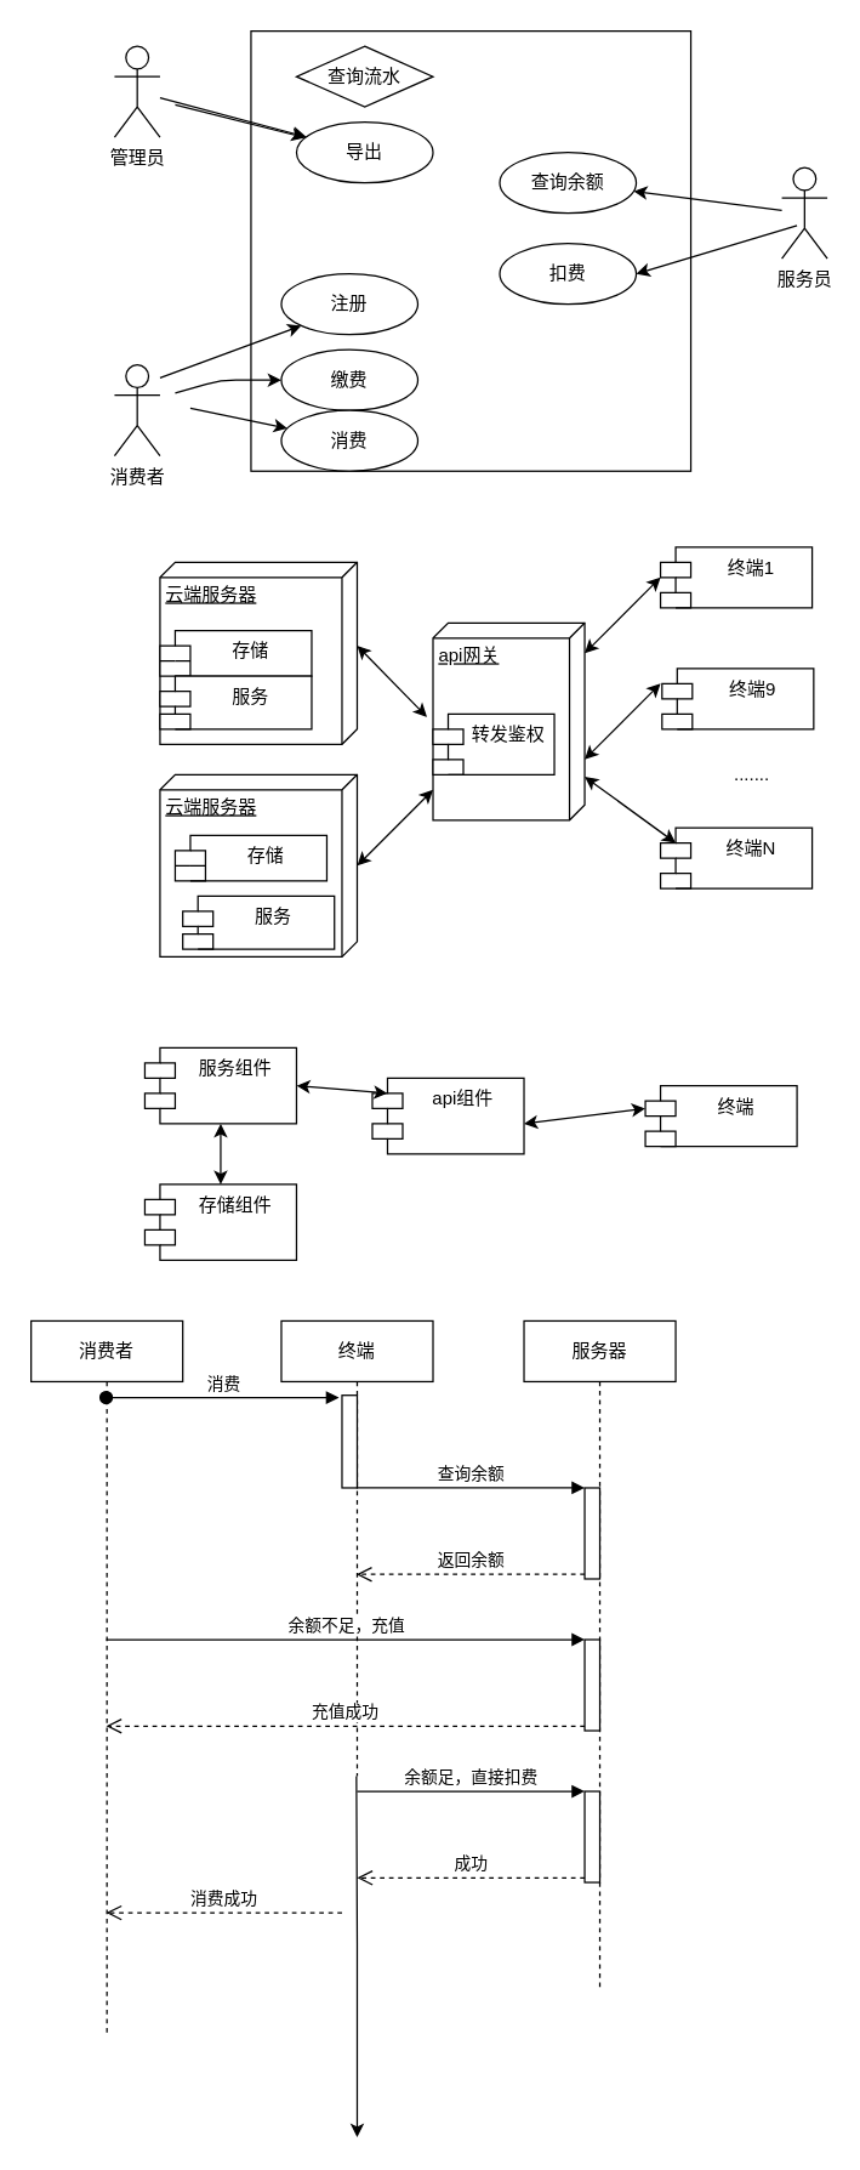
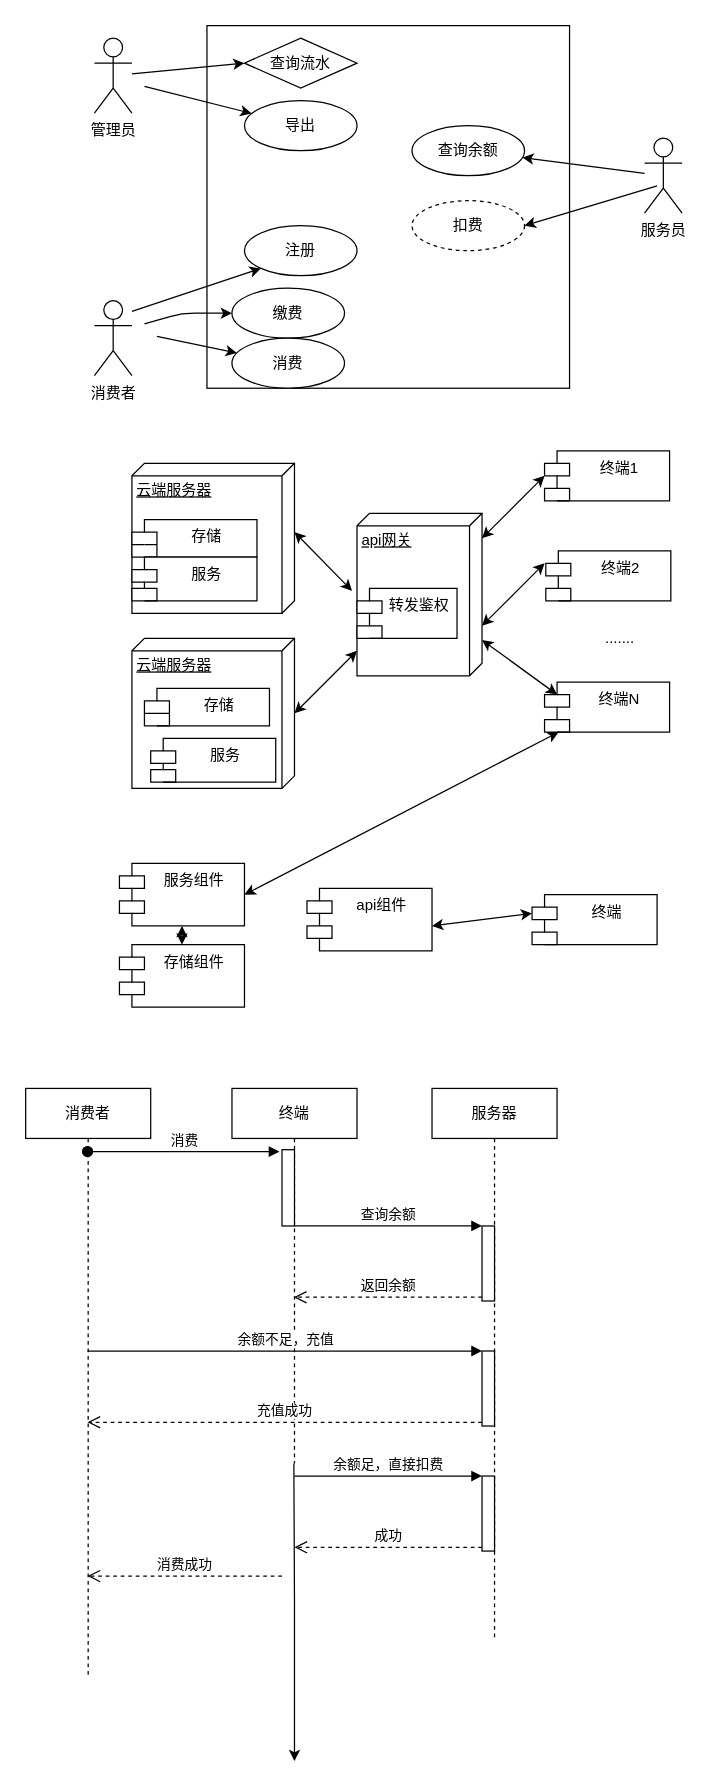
  <mxCell id="0" />
  <mxCell id="1" parent="0" />
  <mxCell id="2" value="消费者" style="shape=umlActor;verticalLabelPosition=bottom;verticalAlign=top;html=1;outlineConnect=0;" vertex="1" parent="1"><mxGeometry x="75" y="240" width="30" height="60" as="geometry" /></mxCell>
  <mxCell id="3" value="管理员" style="shape=umlActor;verticalLabelPosition=bottom;verticalAlign=top;html=1;outlineConnect=0;" vertex="1" parent="1"><mxGeometry x="75" y="30" width="30" height="60" as="geometry" /></mxCell>
  <mxCell id="4" value="服务员" style="shape=umlActor;verticalLabelPosition=bottom;verticalAlign=top;html=1;outlineConnect=0;" vertex="1" parent="1"><mxGeometry x="515" y="110" width="30" height="60" as="geometry" /></mxCell>
  <mxCell id="5" value="" style="whiteSpace=wrap;html=1;aspect=fixed;" vertex="1" parent="1"><mxGeometry x="165" y="20" width="290" height="290" as="geometry" /></mxCell>
  <mxCell id="6" value="查询流水" style="rhombus;whiteSpace=wrap;html=1;" vertex="1" parent="1"><mxGeometry x="195" y="30" width="90" height="40" as="geometry" /></mxCell>
  <mxCell id="7" value="导出" style="ellipse;whiteSpace=wrap;html=1;" vertex="1" parent="1"><mxGeometry x="195" y="80" width="90" height="40" as="geometry" /></mxCell>
- <mxCell id="8" value="注册" style="ellipse;whiteSpace=wrap;html=1;" vertex="1" parent="1"><mxGeometry x="185" y="180" width="90" height="40" as="geometry" /></mxCell>
+ <mxCell id="8" value="注册" style="ellipse;whiteSpace=wrap;html=1;" vertex="1" parent="1"><mxGeometry x="195" y="180" width="90" height="40" as="geometry" /></mxCell>
  <mxCell id="9" value="缴费" style="ellipse;whiteSpace=wrap;html=1;" vertex="1" parent="1"><mxGeometry x="185" y="230" width="90" height="40" as="geometry" /></mxCell>
  <mxCell id="10" value="消费" style="ellipse;whiteSpace=wrap;html=1;" vertex="1" parent="1"><mxGeometry x="185" y="270" width="90" height="40" as="geometry" /></mxCell>
  <mxCell id="11" value="查询余额" style="ellipse;whiteSpace=wrap;html=1;" vertex="1" parent="1"><mxGeometry x="329" y="100" width="90" height="40" as="geometry" /></mxCell>
- <mxCell id="12" value="扣费" style="ellipse;whiteSpace=wrap;html=1;" vertex="1" parent="1"><mxGeometry x="329" y="160" width="90" height="40" as="geometry" /></mxCell>
- <mxCell id="13" value="" style="endArrow=classic;html=1;" edge="1" parent="1" source="3" target="7"><mxGeometry width="50" height="50" relative="1" as="geometry"><mxPoint x="305" y="80" as="sourcePoint" /><mxPoint x="355" y="30" as="targetPoint" /></mxGeometry></mxCell>
+ <mxCell id="12" value="扣费" style="ellipse;whiteSpace=wrap;html=1;dashed=1;" vertex="1" parent="1"><mxGeometry x="329" y="160" width="90" height="40" as="geometry" /></mxCell>
+ <mxCell id="13" value="" style="endArrow=classic;html=1;entryX=0;entryY=0.5;entryDx=0;entryDy=0;" edge="1" parent="1" source="3" target="6"><mxGeometry width="50" height="50" relative="1" as="geometry"><mxPoint x="305" y="80" as="sourcePoint" /><mxPoint x="355" y="30" as="targetPoint" /></mxGeometry></mxCell>
  <mxCell id="14" value="" style="endArrow=classic;html=1;" edge="1" parent="1" target="7"><mxGeometry width="50" height="50" relative="1" as="geometry"><mxPoint x="115" y="68.571" as="sourcePoint" /><mxPoint x="205" y="60" as="targetPoint" /></mxGeometry></mxCell>
  <mxCell id="15" value="" style="endArrow=classic;html=1;entryX=0;entryY=1;entryDx=0;entryDy=0;" edge="1" parent="1" target="8"><mxGeometry width="50" height="50" relative="1" as="geometry"><mxPoint x="105" y="248.571" as="sourcePoint" /><mxPoint x="195" y="240" as="targetPoint" /></mxGeometry></mxCell>
  <mxCell id="16" value="" style="endArrow=classic;html=1;entryX=0;entryY=0.5;entryDx=0;entryDy=0;" edge="1" parent="1" target="9"><mxGeometry width="50" height="50" relative="1" as="geometry"><mxPoint x="115" y="258.571" as="sourcePoint" /><mxPoint x="208.18" y="224.142" as="targetPoint" /><Array as="points"><mxPoint x="145" y="250" /></Array></mxGeometry></mxCell>
  <mxCell id="17" value="" style="endArrow=classic;html=1;" edge="1" parent="1" target="10"><mxGeometry width="50" height="50" relative="1" as="geometry"><mxPoint x="125" y="268.571" as="sourcePoint" /><mxPoint x="218.18" y="234.142" as="targetPoint" /></mxGeometry></mxCell>
  <mxCell id="18" value="" style="endArrow=classic;html=1;" edge="1" parent="1" source="4" target="11"><mxGeometry width="50" height="50" relative="1" as="geometry"><mxPoint x="305" y="140" as="sourcePoint" /><mxPoint x="355" y="90" as="targetPoint" /></mxGeometry></mxCell>
  <mxCell id="19" value="" style="endArrow=classic;html=1;entryX=1;entryY=0.5;entryDx=0;entryDy=0;" edge="1" parent="1" target="12"><mxGeometry width="50" height="50" relative="1" as="geometry"><mxPoint x="525" y="148.077" as="sourcePoint" /><mxPoint x="427.237" y="135.543" as="targetPoint" /></mxGeometry></mxCell>
  <mxCell id="20" value="云端服务器" style="verticalAlign=top;align=left;spacingTop=8;spacingLeft=2;spacingRight=12;shape=cube;size=10;direction=south;fontStyle=4;html=1;" vertex="1" parent="1"><mxGeometry x="105" y="370" width="130" height="120" as="geometry" /></mxCell>
  <mxCell id="21" value="存储" style="shape=module;align=left;spacingLeft=20;align=center;verticalAlign=top;" vertex="1" parent="1"><mxGeometry x="105" y="415" width="100" height="30" as="geometry" /></mxCell>
  <mxCell id="22" value="服务" style="shape=module;align=left;spacingLeft=20;align=center;verticalAlign=top;" vertex="1" parent="1"><mxGeometry x="105" y="445" width="100" height="35" as="geometry" /></mxCell>
  <mxCell id="23" value="云端服务器" style="verticalAlign=top;align=left;spacingTop=8;spacingLeft=2;spacingRight=12;shape=cube;size=10;direction=south;fontStyle=4;html=1;" vertex="1" parent="1"><mxGeometry x="105" y="510" width="130" height="120" as="geometry" /></mxCell>
  <mxCell id="24" value="存储" style="shape=module;align=left;spacingLeft=20;align=center;verticalAlign=top;" vertex="1" parent="1"><mxGeometry x="115" y="550" width="100" height="30" as="geometry" /></mxCell>
  <mxCell id="25" value="服务" style="shape=module;align=left;spacingLeft=20;align=center;verticalAlign=top;" vertex="1" parent="1"><mxGeometry x="120" y="590" width="100" height="35" as="geometry" /></mxCell>
  <mxCell id="26" value="api网关" style="verticalAlign=top;align=left;spacingTop=8;spacingLeft=2;spacingRight=12;shape=cube;size=10;direction=south;fontStyle=4;html=1;" vertex="1" parent="1"><mxGeometry x="285" y="410" width="100" height="130" as="geometry" /></mxCell>
  <mxCell id="27" value="转发鉴权" style="shape=module;align=left;spacingLeft=20;align=center;verticalAlign=top;" vertex="1" parent="1"><mxGeometry x="285" y="470" width="80" height="40" as="geometry" /></mxCell>
  <mxCell id="28" value="终端1" style="shape=module;align=left;spacingLeft=20;align=center;verticalAlign=top;" vertex="1" parent="1"><mxGeometry x="435" y="360" width="100" height="40" as="geometry" /></mxCell>
- <mxCell id="29" value="终端9" style="shape=module;align=left;spacingLeft=20;align=center;verticalAlign=top;" vertex="1" parent="1"><mxGeometry x="436" y="440" width="100" height="40" as="geometry" /></mxCell>
+ <mxCell id="29" value="终端2" style="shape=module;align=left;spacingLeft=20;align=center;verticalAlign=top;" vertex="1" parent="1"><mxGeometry x="436" y="440" width="100" height="40" as="geometry" /></mxCell>
  <mxCell id="30" value="终端N" style="shape=module;align=left;spacingLeft=20;align=center;verticalAlign=top;" vertex="1" parent="1"><mxGeometry x="435" y="545" width="100" height="40" as="geometry" /></mxCell>
  <mxCell id="31" value="......." style="text;html=1;align=center;verticalAlign=middle;resizable=0;points=[];autosize=1;" vertex="1" parent="1"><mxGeometry x="475" y="500" width="40" height="20" as="geometry" /></mxCell>
  <mxCell id="32" value="" style="endArrow=classic;startArrow=classic;html=1;" edge="1" parent="1"><mxGeometry width="50" height="50" relative="1" as="geometry"><mxPoint x="235" y="570" as="sourcePoint" /><mxPoint x="285" y="520" as="targetPoint" /></mxGeometry></mxCell>
  <mxCell id="33" value="" style="endArrow=classic;startArrow=classic;html=1;entryX=0.477;entryY=1.04;entryDx=0;entryDy=0;entryPerimeter=0;exitX=0;exitY=0;exitDx=55;exitDy=0;exitPerimeter=0;" edge="1" parent="1" source="20" target="26"><mxGeometry width="50" height="50" relative="1" as="geometry"><mxPoint x="235" y="465" as="sourcePoint" /><mxPoint x="285" y="415" as="targetPoint" /></mxGeometry></mxCell>
  <mxCell id="34" value="" style="endArrow=classic;startArrow=classic;html=1;" edge="1" parent="1"><mxGeometry width="50" height="50" relative="1" as="geometry"><mxPoint x="385" y="430" as="sourcePoint" /><mxPoint x="435" y="380" as="targetPoint" /></mxGeometry></mxCell>
  <mxCell id="35" value="" style="endArrow=classic;startArrow=classic;html=1;" edge="1" parent="1"><mxGeometry width="50" height="50" relative="1" as="geometry"><mxPoint x="385" y="500" as="sourcePoint" /><mxPoint x="435" y="450" as="targetPoint" /></mxGeometry></mxCell>
  <mxCell id="36" value="" style="endArrow=classic;startArrow=classic;html=1;" edge="1" parent="1" source="26"><mxGeometry width="50" height="50" relative="1" as="geometry"><mxPoint x="345" y="575" as="sourcePoint" /><mxPoint x="445" y="555" as="targetPoint" /></mxGeometry></mxCell>
  <mxCell id="37" value="终端" style="shape=module;align=left;spacingLeft=20;align=center;verticalAlign=top;" vertex="1" parent="1"><mxGeometry x="425" y="715" width="100" height="40" as="geometry" /></mxCell>
  <mxCell id="38" value="api组件" style="shape=module;align=left;spacingLeft=20;align=center;verticalAlign=top;" vertex="1" parent="1"><mxGeometry x="245" y="710" width="100" height="50" as="geometry" /></mxCell>
  <mxCell id="39" value="服务组件" style="shape=module;align=left;spacingLeft=20;align=center;verticalAlign=top;" vertex="1" parent="1"><mxGeometry x="95" y="690" width="100" height="50" as="geometry" /></mxCell>
- <mxCell id="40" value="存储组件" style="shape=module;align=left;spacingLeft=20;align=center;verticalAlign=top;" vertex="1" parent="1"><mxGeometry x="95" y="780" width="100" height="50" as="geometry" /></mxCell>
+ <mxCell id="40" value="存储组件" style="shape=module;align=left;spacingLeft=20;align=center;verticalAlign=top;" vertex="1" parent="1"><mxGeometry x="95" y="755" width="100" height="50" as="geometry" /></mxCell>
  <mxCell id="41" value="" style="endArrow=classic;startArrow=classic;html=1;entryX=0;entryY=0;entryDx=0;entryDy=15;entryPerimeter=0;" edge="1" parent="1" target="37"><mxGeometry width="50" height="50" relative="1" as="geometry"><mxPoint x="345" y="740" as="sourcePoint" /><mxPoint x="395" y="690" as="targetPoint" /></mxGeometry></mxCell>
- <mxCell id="42" value="" style="endArrow=classic;startArrow=classic;html=1;entryX=0.1;entryY=0.2;entryDx=0;entryDy=0;entryPerimeter=0;exitX=1;exitY=0.5;exitDx=0;exitDy=0;" edge="1" parent="1" source="39" target="38"><mxGeometry width="50" height="50" relative="1" as="geometry"><mxPoint x="175" y="720" as="sourcePoint" /><mxPoint x="255" y="710" as="targetPoint" /></mxGeometry></mxCell>
+ <mxCell id="42" value="" style="endArrow=classic;startArrow=classic;html=1;exitX=1;exitY=0.5;exitDx=0;exitDy=0;" edge="1" parent="1" source="39" target="30"><mxGeometry width="50" height="50" relative="1" as="geometry"><mxPoint x="175" y="720" as="sourcePoint" /><mxPoint x="255" y="710" as="targetPoint" /></mxGeometry></mxCell>
  <mxCell id="43" value="" style="endArrow=classic;startArrow=classic;html=1;entryX=0.5;entryY=1;entryDx=0;entryDy=0;" edge="1" parent="1" source="40" target="39"><mxGeometry width="50" height="50" relative="1" as="geometry"><mxPoint x="195" y="800" as="sourcePoint" /><mxPoint x="275" y="790" as="targetPoint" /></mxGeometry></mxCell>
  <mxCell id="44" value="消费者" style="shape=umlLifeline;perimeter=lifelinePerimeter;whiteSpace=wrap;html=1;container=1;collapsible=0;recursiveResize=0;outlineConnect=0;" vertex="1" parent="1"><mxGeometry x="20" y="870" width="100" height="470" as="geometry" /></mxCell>
  <mxCell id="45" style="edgeStyle=orthogonalEdgeStyle;rounded=0;orthogonalLoop=1;jettySize=auto;html=1;" edge="1" parent="1" source="46"><mxGeometry relative="1" as="geometry"><mxPoint x="235" y="1408" as="targetPoint" /><Array as="points"><mxPoint x="235" y="1280" /><mxPoint x="235" y="1280" /></Array></mxGeometry></mxCell>
  <mxCell id="46" value="终端" style="shape=umlLifeline;perimeter=lifelinePerimeter;whiteSpace=wrap;html=1;container=1;collapsible=0;recursiveResize=0;outlineConnect=0;" vertex="1" parent="1"><mxGeometry x="185" y="870" width="100" height="300" as="geometry" /></mxCell>
  <mxCell id="47" value="" style="html=1;points=[];perimeter=orthogonalPerimeter;" vertex="1" parent="46"><mxGeometry x="40" y="49" width="10" height="61" as="geometry" /></mxCell>
  <mxCell id="48" value="服务器" style="shape=umlLifeline;perimeter=lifelinePerimeter;whiteSpace=wrap;html=1;container=1;collapsible=0;recursiveResize=0;outlineConnect=0;" vertex="1" parent="1"><mxGeometry x="345" y="870" width="100" height="440" as="geometry" /></mxCell>
  <mxCell id="49" value="消费" style="html=1;verticalAlign=bottom;startArrow=oval;endArrow=block;startSize=8;entryX=-0.2;entryY=0.025;entryDx=0;entryDy=0;entryPerimeter=0;" edge="1" target="47" parent="1" source="44"><mxGeometry relative="1" as="geometry"><mxPoint x="165" y="940" as="sourcePoint" /></mxGeometry></mxCell>
  <mxCell id="50" value="" style="html=1;points=[];perimeter=orthogonalPerimeter;" vertex="1" parent="1"><mxGeometry x="385" y="980" width="10" height="60" as="geometry" /></mxCell>
  <mxCell id="51" value="查询余额" style="html=1;verticalAlign=bottom;endArrow=block;entryX=0;entryY=0;" edge="1" target="50" parent="1" source="46"><mxGeometry relative="1" as="geometry"><mxPoint x="315" y="980" as="sourcePoint" /></mxGeometry></mxCell>
  <mxCell id="52" value="返回余额" style="html=1;verticalAlign=bottom;endArrow=open;dashed=1;endSize=8;exitX=0;exitY=0.95;" edge="1" source="50" parent="1" target="46"><mxGeometry relative="1" as="geometry"><mxPoint x="315" y="1056" as="targetPoint" /></mxGeometry></mxCell>
  <mxCell id="53" value="" style="html=1;points=[];perimeter=orthogonalPerimeter;" vertex="1" parent="1"><mxGeometry x="385" y="1080" width="10" height="60" as="geometry" /></mxCell>
  <mxCell id="54" value="余额不足，充值" style="html=1;verticalAlign=bottom;endArrow=block;entryX=0;entryY=0;" edge="1" target="53" parent="1" source="44"><mxGeometry relative="1" as="geometry"><mxPoint x="315" y="1080" as="sourcePoint" /></mxGeometry></mxCell>
  <mxCell id="55" value="充值成功" style="html=1;verticalAlign=bottom;endArrow=open;dashed=1;endSize=8;exitX=0;exitY=0.95;" edge="1" source="53" parent="1" target="44"><mxGeometry relative="1" as="geometry"><mxPoint x="315" y="1156" as="targetPoint" /></mxGeometry></mxCell>
  <mxCell id="56" value="" style="html=1;points=[];perimeter=orthogonalPerimeter;" vertex="1" parent="1"><mxGeometry x="385" y="1180" width="10" height="60" as="geometry" /></mxCell>
  <mxCell id="57" value="余额足，直接扣费" style="html=1;verticalAlign=bottom;endArrow=block;entryX=0;entryY=0;" edge="1" target="56" parent="1"><mxGeometry relative="1" as="geometry"><mxPoint x="235" y="1180" as="sourcePoint" /></mxGeometry></mxCell>
  <mxCell id="58" value="成功" style="html=1;verticalAlign=bottom;endArrow=open;dashed=1;endSize=8;exitX=0;exitY=0.95;" edge="1" source="56" parent="1"><mxGeometry relative="1" as="geometry"><mxPoint x="235" y="1237" as="targetPoint" /></mxGeometry></mxCell>
  <mxCell id="59" value="消费成功" style="html=1;verticalAlign=bottom;endArrow=open;dashed=1;endSize=8;" edge="1" parent="1" target="44"><mxGeometry relative="1" as="geometry"><mxPoint x="225" y="1260" as="sourcePoint" /><mxPoint x="145" y="1150" as="targetPoint" /></mxGeometry></mxCell>
